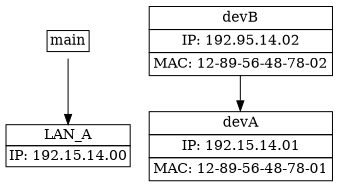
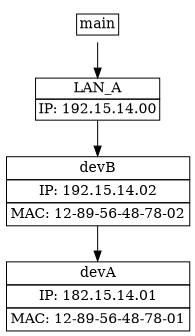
  digraph {
    node [margin=0 shape=none]
    edge [color=black]
    n1 [label=< <TABLE BORDER="0" CELLBORDER="1" CELLSPACING="0" CELLPADDING="2"> 	<TR><TD COLSPAN="3">main</TD></TR> </TABLE>>]
    n2 [label=< <TABLE BORDER="0" CELLBORDER="1" CELLSPACING="0" CELLPADDING="2"> 	<TR><TD COLSPAN="3">LAN_A</TD></TR> 	<TR><TD COLSPAN="3">IP: 192.15.14.00</TD></TR> </TABLE>>]
-   n3 [label=< <TABLE BORDER="0" CELLBORDER="1" CELLSPACING="0" CELLPADDING="3"> 	<TR><TD COLSPAN="3">devB</TD></TR> 	<TR><TD COLSPAN="3">IP: 192.95.14.02</TD></TR> 	<TR><TD COLSPAN="3">MAC: 12-89-56-48-78-02</TD></TR> </TABLE>>]
-   n4 [label=< <TABLE BORDER="0" CELLBORDER="1" CELLSPACING="0" CELLPADDING="3"> 	<TR><TD COLSPAN="3">devA</TD></TR> 	<TR><TD COLSPAN="3">IP: 192.15.14.01</TD></TR> 	<TR><TD COLSPAN="3">MAC: 12-89-56-48-78-01</TD></TR> </TABLE>>]
+   n3 [label=< <TABLE BORDER="0" CELLBORDER="1" CELLSPACING="0" CELLPADDING="3"> 	<TR><TD COLSPAN="3">devB</TD></TR> 	<TR><TD COLSPAN="3">IP: 192.15.14.02</TD></TR> 	<TR><TD COLSPAN="3">MAC: 12-89-56-48-78-02</TD></TR> </TABLE>>]
+   n4 [label=< <TABLE BORDER="0" CELLBORDER="1" CELLSPACING="0" CELLPADDING="3"> 	<TR><TD COLSPAN="3">devA</TD></TR> 	<TR><TD COLSPAN="3">IP: 182.15.14.01</TD></TR> 	<TR><TD COLSPAN="3">MAC: 12-89-56-48-78-01</TD></TR> </TABLE>>]
    n1 -> n2
+   n2 -> n3
    n3 -> n4
  }
